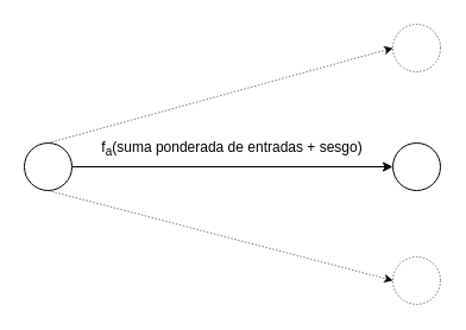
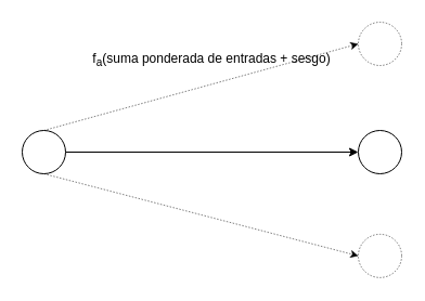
  <mxCell id="0" />
  <mxCell id="1" parent="0" />
  <mxCell id="2" value="" style="ellipse;whiteSpace=wrap;html=1;aspect=fixed;" vertex="1" parent="1"><mxGeometry x="20" y="120" width="40" height="40" as="geometry" /></mxCell>
  <mxCell id="3" value="" style="ellipse;whiteSpace=wrap;html=1;aspect=fixed;" vertex="1" parent="1"><mxGeometry x="330" y="120" width="40" height="40" as="geometry" /></mxCell>
  <mxCell id="4" value="" style="endArrow=classic;html=1;rounded=0;entryX=0;entryY=0.5;entryDx=0;entryDy=0;exitX=1;exitY=0.5;exitDx=0;exitDy=0;" edge="1" parent="1" source="2" target="3"><mxGeometry width="50" height="50" relative="1" as="geometry"><mxPoint x="220" y="160" as="sourcePoint" /><mxPoint x="270" y="110" as="targetPoint" /></mxGeometry></mxCell>
  <mxCell id="5" value="" style="endArrow=classic;html=1;rounded=0;exitX=0.5;exitY=0;exitDx=0;exitDy=0;entryX=0;entryY=0.5;entryDx=0;entryDy=0;dashed=1;strokeWidth=0.5;" edge="1" parent="1" source="2" target="7"><mxGeometry width="50" height="50" relative="1" as="geometry"><mxPoint x="144.142" y="95.858" as="sourcePoint" /><mxPoint x="330" y="50" as="targetPoint" /></mxGeometry></mxCell>
  <mxCell id="6" value="" style="endArrow=classic;html=1;rounded=0;exitX=0.5;exitY=1;exitDx=0;exitDy=0;entryX=0;entryY=0.5;entryDx=0;entryDy=0;dashed=1;strokeWidth=0.5;" edge="1" parent="1" source="2" target="8"><mxGeometry width="50" height="50" relative="1" as="geometry"><mxPoint x="144.142" y="190.002" as="sourcePoint" /><mxPoint x="290" y="245.86" as="targetPoint" /></mxGeometry></mxCell>
  <mxCell id="7" value="" style="ellipse;whiteSpace=wrap;html=1;aspect=fixed;dashed=1;strokeWidth=0.5;" vertex="1" parent="1"><mxGeometry x="330" y="20" width="40" height="40" as="geometry" /></mxCell>
  <mxCell id="8" value="" style="ellipse;whiteSpace=wrap;html=1;aspect=fixed;dashed=1;strokeWidth=0.5;" vertex="1" parent="1"><mxGeometry x="330" y="215.86" width="40" height="40" as="geometry" /></mxCell>
- <mxCell id="9" value="f&lt;sub&gt;a&lt;/sub&gt;(suma ponderada de entradas + sesgo)" style="text;html=1;strokeColor=none;fillColor=none;align=center;verticalAlign=middle;whiteSpace=wrap;rounded=0;dashed=1;strokeWidth=0;" vertex="1" parent="1"><mxGeometry x="70" y="110" width="250" height="30" as="geometry" /></mxCell>
+ <mxCell id="9" value="f&lt;sub&gt;a&lt;/sub&gt;(suma ponderada de entradas + sesgo)" style="text;html=1;strokeColor=none;fillColor=none;align=center;verticalAlign=middle;whiteSpace=wrap;rounded=0;dashed=1;strokeWidth=0;" vertex="1" parent="1"><mxGeometry x="70" y="40" width="250" height="30" as="geometry" /></mxCell>
